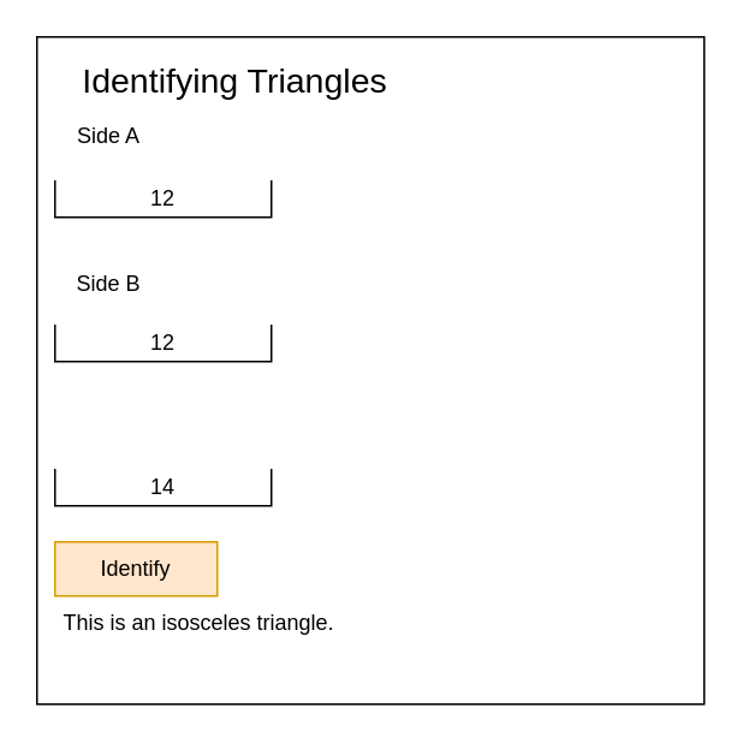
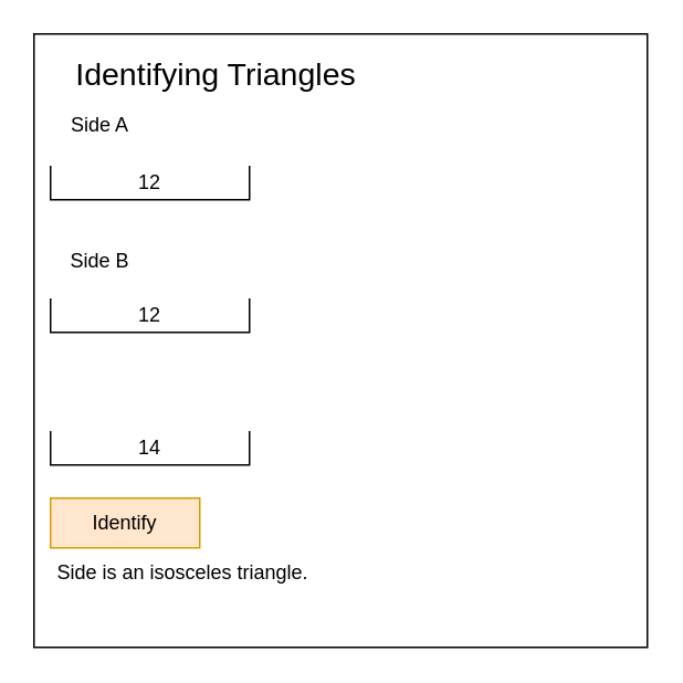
  <mxCell id="0" />
  <mxCell id="1" parent="0" />
  <mxCell id="2" value="" style="whiteSpace=wrap;html=1;aspect=fixed;" vertex="1" parent="1"><mxGeometry x="20" y="20" width="370" height="370" as="geometry" /></mxCell>
  <mxCell id="3" value="&lt;font style=&quot;font-size: 19px&quot;&gt;Identifying Triangles&lt;/font&gt;" style="text;html=1;strokeColor=none;fillColor=none;align=center;verticalAlign=middle;whiteSpace=wrap;rounded=0;" vertex="1" parent="1"><mxGeometry x="40" y="30" width="180" height="30" as="geometry" /></mxCell>
  <mxCell id="4" value="Side A" style="text;html=1;strokeColor=none;fillColor=none;align=center;verticalAlign=middle;whiteSpace=wrap;rounded=0;" vertex="1" parent="1"><mxGeometry x="30" y="60" width="60" height="30" as="geometry" /></mxCell>
  <mxCell id="5" value="&lt;font style=&quot;font-size: 12px&quot;&gt;Side B&lt;/font&gt;" style="text;html=1;strokeColor=none;fillColor=none;align=center;verticalAlign=middle;whiteSpace=wrap;rounded=0;fontSize=19;" vertex="1" parent="1"><mxGeometry x="30" y="140" width="60" height="30" as="geometry" /></mxCell>
  <mxCell id="6" value="12" style="shape=partialRectangle;whiteSpace=wrap;html=1;bottom=1;right=1;left=1;top=0;fillColor=none;routingCenterX=-0.5;fontSize=12;" vertex="1" parent="1"><mxGeometry x="30" y="100" width="120" height="20" as="geometry" /></mxCell>
  <mxCell id="7" value="14" style="shape=partialRectangle;whiteSpace=wrap;html=1;bottom=1;right=1;left=1;top=0;fillColor=none;routingCenterX=-0.5;fontSize=12;" vertex="1" parent="1"><mxGeometry x="30" y="260" width="120" height="20" as="geometry" /></mxCell>
  <mxCell id="8" value="12" style="shape=partialRectangle;whiteSpace=wrap;html=1;bottom=1;right=1;left=1;top=0;fillColor=none;routingCenterX=-0.5;fontSize=12;" vertex="1" parent="1"><mxGeometry x="30" y="180" width="120" height="20" as="geometry" /></mxCell>
  <mxCell id="9" value="Identify" style="whiteSpace=wrap;html=1;fontSize=12;fillColor=#ffe6cc;strokeColor=#d79b00;rounded=0;" vertex="1" parent="1"><mxGeometry x="30" y="300" width="90" height="30" as="geometry" /></mxCell>
- <mxCell id="10" value="This is an isosceles triangle." style="text;html=1;strokeColor=none;fillColor=none;align=center;verticalAlign=middle;whiteSpace=wrap;rounded=0;fontSize=12;fontColor=#000000;" vertex="1" parent="1"><mxGeometry x="20" y="330" width="180" height="30" as="geometry" /></mxCell>
+ <mxCell id="10" value="Side is an isosceles triangle." style="text;html=1;strokeColor=none;fillColor=none;align=center;verticalAlign=middle;whiteSpace=wrap;rounded=0;fontSize=12;fontColor=#000000;" vertex="1" parent="1"><mxGeometry x="20" y="330" width="180" height="30" as="geometry" /></mxCell>
